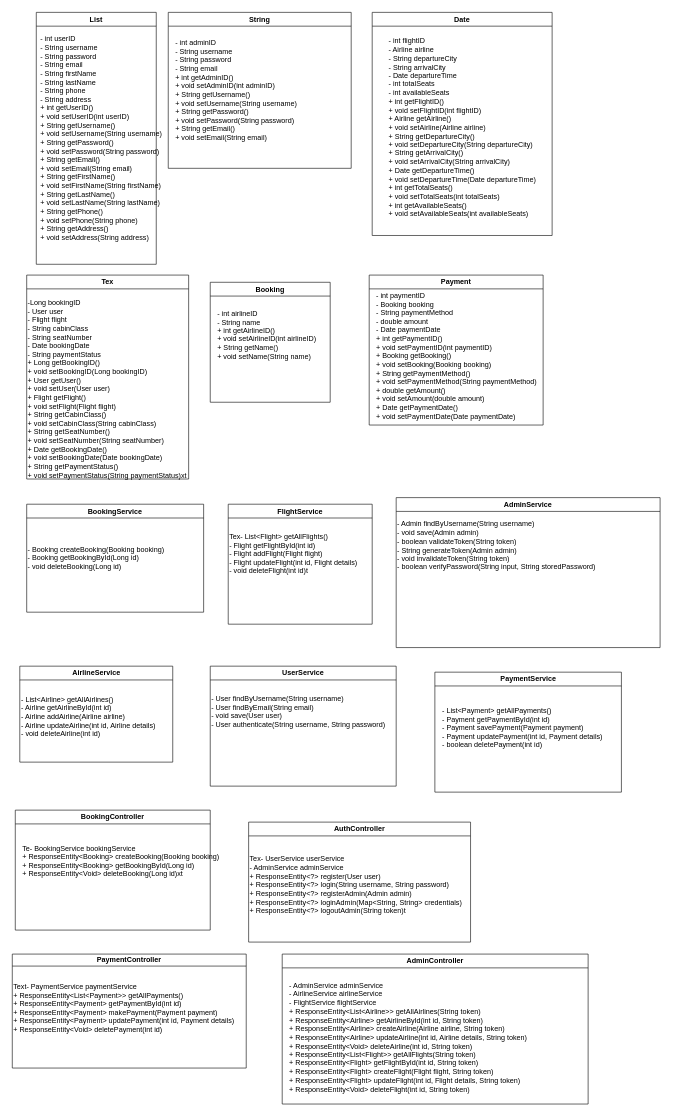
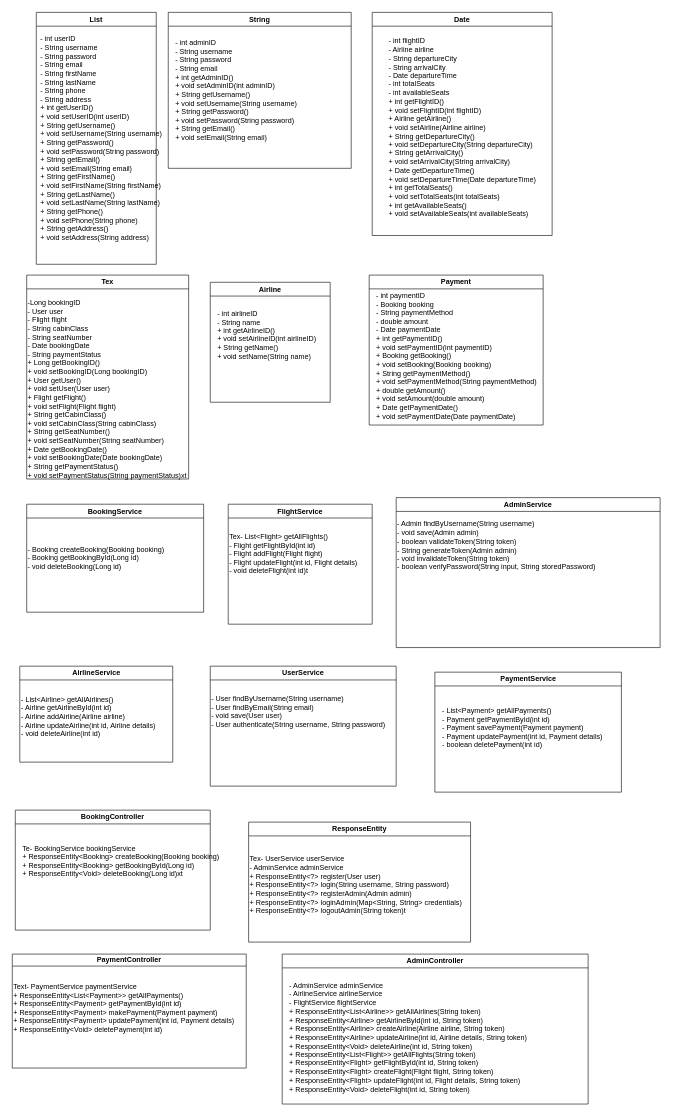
  <mxCell id="0" />
  <mxCell id="1" parent="0" />
  <mxCell id="2" value="List" style="swimlane;whiteSpace=wrap;html=1;" vertex="1" parent="1"><mxGeometry x="60" y="20" width="200" height="420" as="geometry" /></mxCell>
  <mxCell id="3" value="&lt;div&gt;- int userID&lt;/div&gt;&lt;div&gt;- String username&lt;/div&gt;&lt;div&gt;- String password&lt;/div&gt;&lt;div&gt;- String email&lt;/div&gt;&lt;div&gt;- String firstName&lt;/div&gt;&lt;div&gt;- String lastName&lt;/div&gt;&lt;div&gt;- String phone&lt;/div&gt;&lt;div&gt;- String address&lt;/div&gt;&lt;div&gt;+ int getUserID()&lt;/div&gt;&lt;div&gt;+ void setUserID(int userID)&lt;/div&gt;&lt;div&gt;+ String getUsername()&lt;/div&gt;&lt;div&gt;+ void setUsername(String username)&lt;/div&gt;&lt;div&gt;+ String getPassword()&lt;/div&gt;&lt;div&gt;+ void setPassword(String password)&lt;/div&gt;&lt;div&gt;+ String getEmail()&lt;/div&gt;&lt;div&gt;+ void setEmail(String email)&lt;/div&gt;&lt;div&gt;+ String getFirstName()&lt;/div&gt;&lt;div&gt;+ void setFirstName(String firstName)&lt;/div&gt;&lt;div&gt;+ String getLastName()&lt;/div&gt;&lt;div&gt;+ void setLastName(String lastName)&lt;/div&gt;&lt;div&gt;+ String getPhone()&lt;/div&gt;&lt;div&gt;+ void setPhone(String phone)&lt;/div&gt;&lt;div&gt;+ String getAddress()&lt;/div&gt;&lt;div&gt;+ void setAddress(String address)&lt;/div&gt;" style="text;html=1;align=left;verticalAlign=middle;resizable=0;points=[];autosize=1;strokeColor=none;fillColor=none;" vertex="1" parent="2"><mxGeometry x="5" y="30" width="230" height="360" as="geometry" /></mxCell>
  <mxCell id="4" value="String" style="swimlane;whiteSpace=wrap;html=1;" vertex="1" parent="1"><mxGeometry x="280" y="20" width="305" height="260" as="geometry" /></mxCell>
  <mxCell id="5" value="&lt;div&gt;- int adminID&lt;/div&gt;&lt;div&gt;- String username&lt;/div&gt;&lt;div&gt;- String password&lt;/div&gt;&lt;div&gt;- String email&lt;/div&gt;&lt;div&gt;+ int getAdminID()&lt;/div&gt;&lt;div&gt;+ void setAdminID(int adminID)&lt;/div&gt;&lt;div&gt;+ String getUsername()&lt;/div&gt;&lt;div&gt;+ void setUsername(String username)&lt;/div&gt;&lt;div&gt;+ String getPassword()&lt;/div&gt;&lt;div&gt;+ void setPassword(String password)&lt;/div&gt;&lt;div&gt;+ String getEmail()&lt;/div&gt;&lt;div&gt;+ void setEmail(String email)&lt;/div&gt;" style="text;html=1;align=left;verticalAlign=middle;resizable=0;points=[];autosize=1;strokeColor=none;fillColor=none;" vertex="1" parent="4"><mxGeometry x="10" y="35" width="230" height="190" as="geometry" /></mxCell>
  <mxCell id="6" value="Date" style="swimlane;whiteSpace=wrap;html=1;" vertex="1" parent="1"><mxGeometry x="620" y="20" width="300" height="372" as="geometry" /></mxCell>
  <mxCell id="7" value="&lt;div style=&quot;text-align: justify;&quot;&gt;&lt;div&gt;- int flightID&lt;/div&gt;&lt;div&gt;- Airline airline&lt;/div&gt;&lt;div&gt;- String departureCity&lt;/div&gt;&lt;div&gt;- String arrivalCity&lt;/div&gt;&lt;div&gt;- Date departureTime&lt;/div&gt;&lt;div&gt;- int totalSeats&lt;/div&gt;&lt;div&gt;- int availableSeats&lt;/div&gt;&lt;div&gt;+ int getFlightID()&lt;/div&gt;&lt;div&gt;+ void setFlightID(int flightID)&lt;/div&gt;&lt;div&gt;+ Airline getAirline()&lt;/div&gt;&lt;div&gt;+ void setAirline(Airline airline)&lt;/div&gt;&lt;div&gt;+ String getDepartureCity()&lt;/div&gt;&lt;div&gt;+ void setDepartureCity(String departureCity)&lt;/div&gt;&lt;div&gt;+ String getArrivalCity()&lt;/div&gt;&lt;div&gt;+ void setArrivalCity(String arrivalCity)&lt;/div&gt;&lt;div&gt;+ Date getDepartureTime()&lt;/div&gt;&lt;div&gt;+ void setDepartureTime(Date departureTime)&lt;/div&gt;&lt;div&gt;+ int getTotalSeats()&lt;/div&gt;&lt;div&gt;+ void setTotalSeats(int totalSeats)&lt;/div&gt;&lt;div&gt;+ int getAvailableSeats()&lt;/div&gt;&lt;div&gt;+ void setAvailableSeats(int availableSeats)&lt;/div&gt;&lt;/div&gt;" style="text;html=1;align=center;verticalAlign=middle;resizable=0;points=[];autosize=1;strokeColor=none;fillColor=none;" vertex="1" parent="6"><mxGeometry x="15" y="32" width="270" height="320" as="geometry" /></mxCell>
  <mxCell id="8" value="AirlineService" style="swimlane;whiteSpace=wrap;html=1;" vertex="1" parent="1"><mxGeometry x="32.5" y="1110" width="255" height="160" as="geometry" /></mxCell>
  <mxCell id="9" value="&lt;div&gt;- List&amp;lt;Airline&amp;gt; getAllAirlines()&lt;/div&gt;&lt;div&gt;- Airline getAirlineById(int id)&lt;/div&gt;&lt;div&gt;- Airline addAirline(Airline airline)&lt;/div&gt;&lt;div&gt;- Airline updateAirline(int id, Airline details)&lt;/div&gt;&lt;div&gt;- void deleteAirline(int id)&lt;/div&gt;" style="text;html=1;align=left;verticalAlign=middle;resizable=0;points=[];autosize=1;strokeColor=none;fillColor=none;" vertex="1" parent="8"><mxGeometry y="39" width="250" height="90" as="geometry" /></mxCell>
  <mxCell id="10" value="AdminController" style="swimlane;whiteSpace=wrap;html=1;" vertex="1" parent="1"><mxGeometry x="470" y="1590" width="510" height="250" as="geometry" /></mxCell>
  <mxCell id="11" value="&lt;div&gt;- AdminService adminService&lt;/div&gt;&lt;div&gt;- AirlineService airlineService&lt;/div&gt;&lt;div&gt;- FlightService flightService&lt;/div&gt;&lt;div&gt;+ ResponseEntity&amp;lt;List&amp;lt;Airline&amp;gt;&amp;gt; getAllAirlines(String token)&lt;/div&gt;&lt;div&gt;+ ResponseEntity&amp;lt;Airline&amp;gt; getAirlineById(int id, String token)&lt;/div&gt;&lt;div&gt;+ ResponseEntity&amp;lt;Airline&amp;gt; createAirline(Airline airline, String token)&lt;/div&gt;&lt;div&gt;+ ResponseEntity&amp;lt;Airline&amp;gt; updateAirline(int id, Airline details, String token)&lt;/div&gt;&lt;div&gt;+ ResponseEntity&amp;lt;Void&amp;gt; deleteAirline(int id, String token)&lt;/div&gt;&lt;div&gt;+ ResponseEntity&amp;lt;List&amp;lt;Flight&amp;gt;&amp;gt; getAllFlights(String token)&lt;/div&gt;&lt;div&gt;+ ResponseEntity&amp;lt;Flight&amp;gt; getFlightById(int id, String token)&lt;/div&gt;&lt;div&gt;+ ResponseEntity&amp;lt;Flight&amp;gt; createFlight(Flight flight, String token)&lt;/div&gt;&lt;div&gt;+ ResponseEntity&amp;lt;Flight&amp;gt; updateFlight(int id, Flight details, String token)&lt;/div&gt;&lt;div&gt;+ ResponseEntity&amp;lt;Void&amp;gt; deleteFlight(int id, String token)&lt;/div&gt;" style="text;html=1;align=left;verticalAlign=middle;resizable=0;points=[];autosize=1;strokeColor=none;fillColor=none;" vertex="1" parent="10"><mxGeometry x="10" y="39" width="420" height="200" as="geometry" /></mxCell>
  <mxCell id="12" value="BookingController" style="swimlane;whiteSpace=wrap;html=1;" vertex="1" parent="1"><mxGeometry x="25" y="1350" width="325" height="200" as="geometry" /></mxCell>
  <mxCell id="13" value="Te&lt;span style=&quot;background-color: initial;&quot;&gt;- BookingService bookingService&lt;/span&gt;&lt;div&gt;+ ResponseEntity&amp;lt;Booking&amp;gt; createBooking(Booking booking)&lt;/div&gt;&lt;div&gt;+ ResponseEntity&amp;lt;Booking&amp;gt; getBookingById(Long id)&lt;/div&gt;&lt;span style=&quot;background-color: initial;&quot;&gt;+ ResponseEntity&amp;lt;Void&amp;gt; deleteBooking(Long id)&lt;/span&gt;xt" style="text;html=1;align=left;verticalAlign=middle;resizable=0;points=[];autosize=1;strokeColor=none;fillColor=none;" vertex="1" parent="12"><mxGeometry x="10" y="50" width="350" height="70" as="geometry" /></mxCell>
  <mxCell id="14" value="BookingService" style="swimlane;whiteSpace=wrap;html=1;" vertex="1" parent="1"><mxGeometry x="44" y="840" width="295" height="180" as="geometry" /></mxCell>
  <mxCell id="15" value="&lt;div&gt;- Booking createBooking(Booking booking)&lt;/div&gt;&lt;div&gt;- Booking getBookingById(Long id)&lt;/div&gt;&lt;div&gt;- void deleteBooking(Long id)&lt;/div&gt;" style="text;html=1;align=left;verticalAlign=middle;resizable=0;points=[];autosize=1;strokeColor=none;fillColor=none;" vertex="1" parent="14"><mxGeometry y="60" width="250" height="60" as="geometry" /></mxCell>
  <mxCell id="16" value="PaymentService" style="swimlane;whiteSpace=wrap;html=1;" vertex="1" parent="1"><mxGeometry x="724.5" y="1120" width="311" height="200" as="geometry" /></mxCell>
  <mxCell id="17" value="&lt;div&gt;- List&amp;lt;Payment&amp;gt; getAllPayments()&lt;/div&gt;&lt;div&gt;- Payment getPaymentById(int id)&lt;/div&gt;&lt;div&gt;- Payment savePayment(Payment payment)&lt;/div&gt;&lt;div&gt;- Payment updatePayment(int id, Payment details)&lt;/div&gt;&lt;div&gt;- boolean deletePayment(int id)&lt;/div&gt;" style="text;html=1;align=left;verticalAlign=middle;resizable=0;points=[];autosize=1;strokeColor=none;fillColor=none;" vertex="1" parent="16"><mxGeometry x="10.5" y="48" width="290" height="90" as="geometry" /></mxCell>
  <mxCell id="18" value="UserService" style="swimlane;whiteSpace=wrap;html=1;" vertex="1" parent="1"><mxGeometry x="350" y="1110" width="310" height="200" as="geometry" /></mxCell>
  <mxCell id="19" value="&lt;div&gt;- User findByUsername(String username)&lt;/div&gt;&lt;div&gt;- User findByEmail(String email)&lt;/div&gt;&lt;div&gt;- void save(User user)&lt;/div&gt;&lt;div&gt;- User authenticate(String username, String password)&lt;/div&gt;&lt;div&gt;&lt;br&gt;&lt;/div&gt;" style="text;html=1;align=left;verticalAlign=middle;resizable=0;points=[];autosize=1;strokeColor=none;fillColor=none;" vertex="1" parent="18"><mxGeometry y="38" width="310" height="90" as="geometry" /></mxCell>
  <mxCell id="20" value="&lt;p class=&quot;MsoNormal&quot;&gt;&lt;br&gt;&lt;/p&gt;" style="text;html=1;align=center;verticalAlign=middle;resizable=0;points=[];autosize=1;strokeColor=none;fillColor=none;" vertex="1" parent="1"><mxGeometry x="440" y="798" width="20" height="50" as="geometry" /></mxCell>
- <mxCell id="21" value="Booking" style="swimlane;whiteSpace=wrap;html=1;" vertex="1" parent="1"><mxGeometry x="350" y="470" width="200" height="200" as="geometry" /></mxCell>
+ <mxCell id="21" value="Airline" style="swimlane;whiteSpace=wrap;html=1;" vertex="1" parent="1"><mxGeometry x="350" y="470" width="200" height="200" as="geometry" /></mxCell>
  <mxCell id="22" value="&lt;div&gt;- int airlineID&lt;/div&gt;&lt;div&gt;- String name&lt;/div&gt;&lt;div&gt;+ int getAirlineID()&lt;/div&gt;&lt;div&gt;+ void setAirlineID(int airlineID)&lt;/div&gt;&lt;div&gt;+ String getName()&lt;/div&gt;&lt;div&gt;+ void setName(String name)&lt;/div&gt;&lt;div&gt;&lt;br&gt;&lt;/div&gt;" style="text;html=1;align=left;verticalAlign=middle;resizable=0;points=[];autosize=1;strokeColor=none;fillColor=none;" vertex="1" parent="21"><mxGeometry x="10" y="40" width="190" height="110" as="geometry" /></mxCell>
  <mxCell id="23" value="Payment" style="swimlane;whiteSpace=wrap;html=1;" vertex="1" parent="1"><mxGeometry x="615" y="458" width="290" height="250" as="geometry" /></mxCell>
  <mxCell id="24" value="&lt;div&gt;- int paymentID&lt;/div&gt;&lt;div&gt;- Booking booking&lt;/div&gt;&lt;div&gt;- String paymentMethod&lt;/div&gt;&lt;div&gt;- double amount&lt;/div&gt;&lt;div&gt;- Date paymentDate&lt;/div&gt;&lt;div&gt;+ int getPaymentID()&lt;/div&gt;&lt;div&gt;+ void setPaymentID(int paymentID)&lt;/div&gt;&lt;div&gt;+ Booking getBooking()&lt;/div&gt;&lt;div&gt;+ void setBooking(Booking booking)&lt;/div&gt;&lt;div&gt;+ String getPaymentMethod()&lt;/div&gt;&lt;div&gt;+ void setPaymentMethod(String paymentMethod)&lt;/div&gt;&lt;div&gt;+ double getAmount()&lt;/div&gt;&lt;div&gt;+ void setAmount(double amount)&lt;/div&gt;&lt;div&gt;+ Date getPaymentDate()&lt;/div&gt;&lt;div&gt;+ void setPaymentDate(Date paymentDate)&lt;/div&gt;" style="text;html=1;align=left;verticalAlign=middle;resizable=0;points=[];autosize=1;strokeColor=none;fillColor=none;" vertex="1" parent="23"><mxGeometry x="10" y="20" width="290" height="230" as="geometry" /></mxCell>
  <mxCell id="25" value="Tex" style="swimlane;whiteSpace=wrap;html=1;" vertex="1" parent="1"><mxGeometry x="44" y="458" width="270" height="340" as="geometry" /></mxCell>
  <mxCell id="26" value="&lt;span style=&quot;background-color: initial;&quot;&gt;-Long bookingID&lt;/span&gt;&lt;div&gt;- User user&lt;/div&gt;&lt;div&gt;- Flight flight&lt;/div&gt;&lt;div&gt;- String cabinClass&lt;/div&gt;&lt;div&gt;- String seatNumber&lt;/div&gt;&lt;div&gt;- Date bookingDate&lt;/div&gt;&lt;div&gt;- String paymentStatus&lt;/div&gt;&lt;div&gt;+ Long getBookingID()&lt;/div&gt;&lt;div&gt;+ void setBookingID(Long bookingID)&lt;/div&gt;&lt;div&gt;+ User getUser()&lt;/div&gt;&lt;div&gt;+ void setUser(User user)&lt;/div&gt;&lt;div&gt;+ Flight getFlight()&lt;/div&gt;&lt;div&gt;+ void setFlight(Flight flight)&lt;/div&gt;&lt;div&gt;+ String getCabinClass()&lt;/div&gt;&lt;div&gt;+ void setCabinClass(String cabinClass)&lt;/div&gt;&lt;div&gt;+ String getSeatNumber()&lt;/div&gt;&lt;div&gt;+ void setSeatNumber(String seatNumber)&lt;/div&gt;&lt;div&gt;+ Date getBookingDate()&lt;/div&gt;&lt;div&gt;+ void setBookingDate(Date bookingDate)&lt;/div&gt;&lt;div&gt;+ String getPaymentStatus()&lt;/div&gt;&lt;span style=&quot;background-color: initial;&quot;&gt;+ void setPaymentStatus(String paymentStatus)&lt;/span&gt;xt" style="text;html=1;align=left;verticalAlign=middle;resizable=0;points=[];autosize=1;strokeColor=none;fillColor=none;" vertex="1" parent="25"><mxGeometry y="30" width="290" height="320" as="geometry" /></mxCell>
  <mxCell id="27" value="PaymentController" style="swimlane;whiteSpace=wrap;html=1;startSize=20;" vertex="1" parent="1"><mxGeometry x="20" y="1590" width="390" height="190" as="geometry" /></mxCell>
  <mxCell id="28" value="Text&lt;span style=&quot;background-color: initial;&quot;&gt;- PaymentService paymentService&lt;/span&gt;&lt;div&gt;+ ResponseEntity&amp;lt;List&amp;lt;Payment&amp;gt;&amp;gt; getAllPayments()&lt;/div&gt;&lt;div&gt;+ ResponseEntity&amp;lt;Payment&amp;gt; getPaymentById(int id)&lt;/div&gt;&lt;div&gt;+ ResponseEntity&amp;lt;Payment&amp;gt; makePayment(Payment payment)&lt;/div&gt;&lt;div&gt;+ ResponseEntity&amp;lt;Payment&amp;gt; updatePayment(int id, Payment details)&lt;/div&gt;&lt;div&gt;+ ResponseEntity&amp;lt;Void&amp;gt; deletePayment(int id)&lt;/div&gt;" style="text;html=1;align=left;verticalAlign=middle;resizable=0;points=[];autosize=1;strokeColor=none;fillColor=none;" vertex="1" parent="27"><mxGeometry y="40" width="390" height="100" as="geometry" /></mxCell>
- <mxCell id="29" value="AuthController" style="swimlane;whiteSpace=wrap;html=1;" vertex="1" parent="1"><mxGeometry x="414" y="1370" width="370" height="200" as="geometry" /></mxCell>
+ <mxCell id="29" value="ResponseEntity" style="swimlane;whiteSpace=wrap;html=1;" vertex="1" parent="1"><mxGeometry x="414" y="1370" width="370" height="200" as="geometry" /></mxCell>
  <mxCell id="30" value="Tex&lt;span style=&quot;background-color: initial;&quot;&gt;- UserService userService&lt;/span&gt;&lt;div&gt;- AdminService adminService&lt;/div&gt;&lt;div&gt;+ ResponseEntity&amp;lt;?&amp;gt; register(User user)&lt;/div&gt;&lt;div&gt;+ ResponseEntity&amp;lt;?&amp;gt; login(String username, String password)&lt;/div&gt;&lt;div&gt;+ ResponseEntity&amp;lt;?&amp;gt; registerAdmin(Admin admin)&lt;/div&gt;&lt;div&gt;+ ResponseEntity&amp;lt;?&amp;gt; loginAdmin(Map&amp;lt;String, String&amp;gt; credentials)&lt;/div&gt;&lt;span style=&quot;background-color: initial;&quot;&gt;+ ResponseEntity&amp;lt;?&amp;gt; logoutAdmin(String token)&lt;/span&gt;t" style="text;html=1;align=left;verticalAlign=middle;resizable=0;points=[];autosize=1;strokeColor=none;fillColor=none;" vertex="1" parent="29"><mxGeometry y="50" width="380" height="110" as="geometry" /></mxCell>
  <mxCell id="31" value="FlightService" style="swimlane;whiteSpace=wrap;html=1;" vertex="1" parent="1"><mxGeometry x="380" y="840" width="240" height="200" as="geometry" /></mxCell>
  <mxCell id="32" value="Tex&lt;span style=&quot;background-color: initial;&quot;&gt;- List&amp;lt;Flight&amp;gt; getAllFlights()&lt;/span&gt;&lt;div&gt;- Flight getFlightById(int id)&lt;/div&gt;&lt;div&gt;- Flight addFlight(Flight flight)&lt;/div&gt;&lt;div&gt;- Flight updateFlight(int id, Flight details)&lt;/div&gt;&lt;span style=&quot;background-color: initial;&quot;&gt;- void deleteFlight(int id)&lt;/span&gt;t" style="text;html=1;align=left;verticalAlign=middle;resizable=0;points=[];autosize=1;strokeColor=none;fillColor=none;" vertex="1" parent="31"><mxGeometry y="38" width="240" height="90" as="geometry" /></mxCell>
  <mxCell id="33" value="AdminService" style="swimlane;whiteSpace=wrap;html=1;" vertex="1" parent="1"><mxGeometry x="660" y="829" width="440" height="250" as="geometry" /></mxCell>
  <mxCell id="34" value="&lt;div&gt;- Admin findByUsername(String username)&lt;/div&gt;&lt;div&gt;- void save(Admin admin)&lt;/div&gt;&lt;div&gt;- boolean validateToken(String token)&lt;/div&gt;&lt;div&gt;- String generateToken(Admin admin)&lt;/div&gt;&lt;div&gt;- void invalidateToken(String token)&lt;/div&gt;&lt;div&gt;- boolean verifyPassword(String input, String storedPassword)&lt;/div&gt;" style="text;html=1;align=left;verticalAlign=middle;resizable=0;points=[];autosize=1;strokeColor=none;fillColor=none;" vertex="1" parent="33"><mxGeometry y="30" width="350" height="100" as="geometry" /></mxCell>
